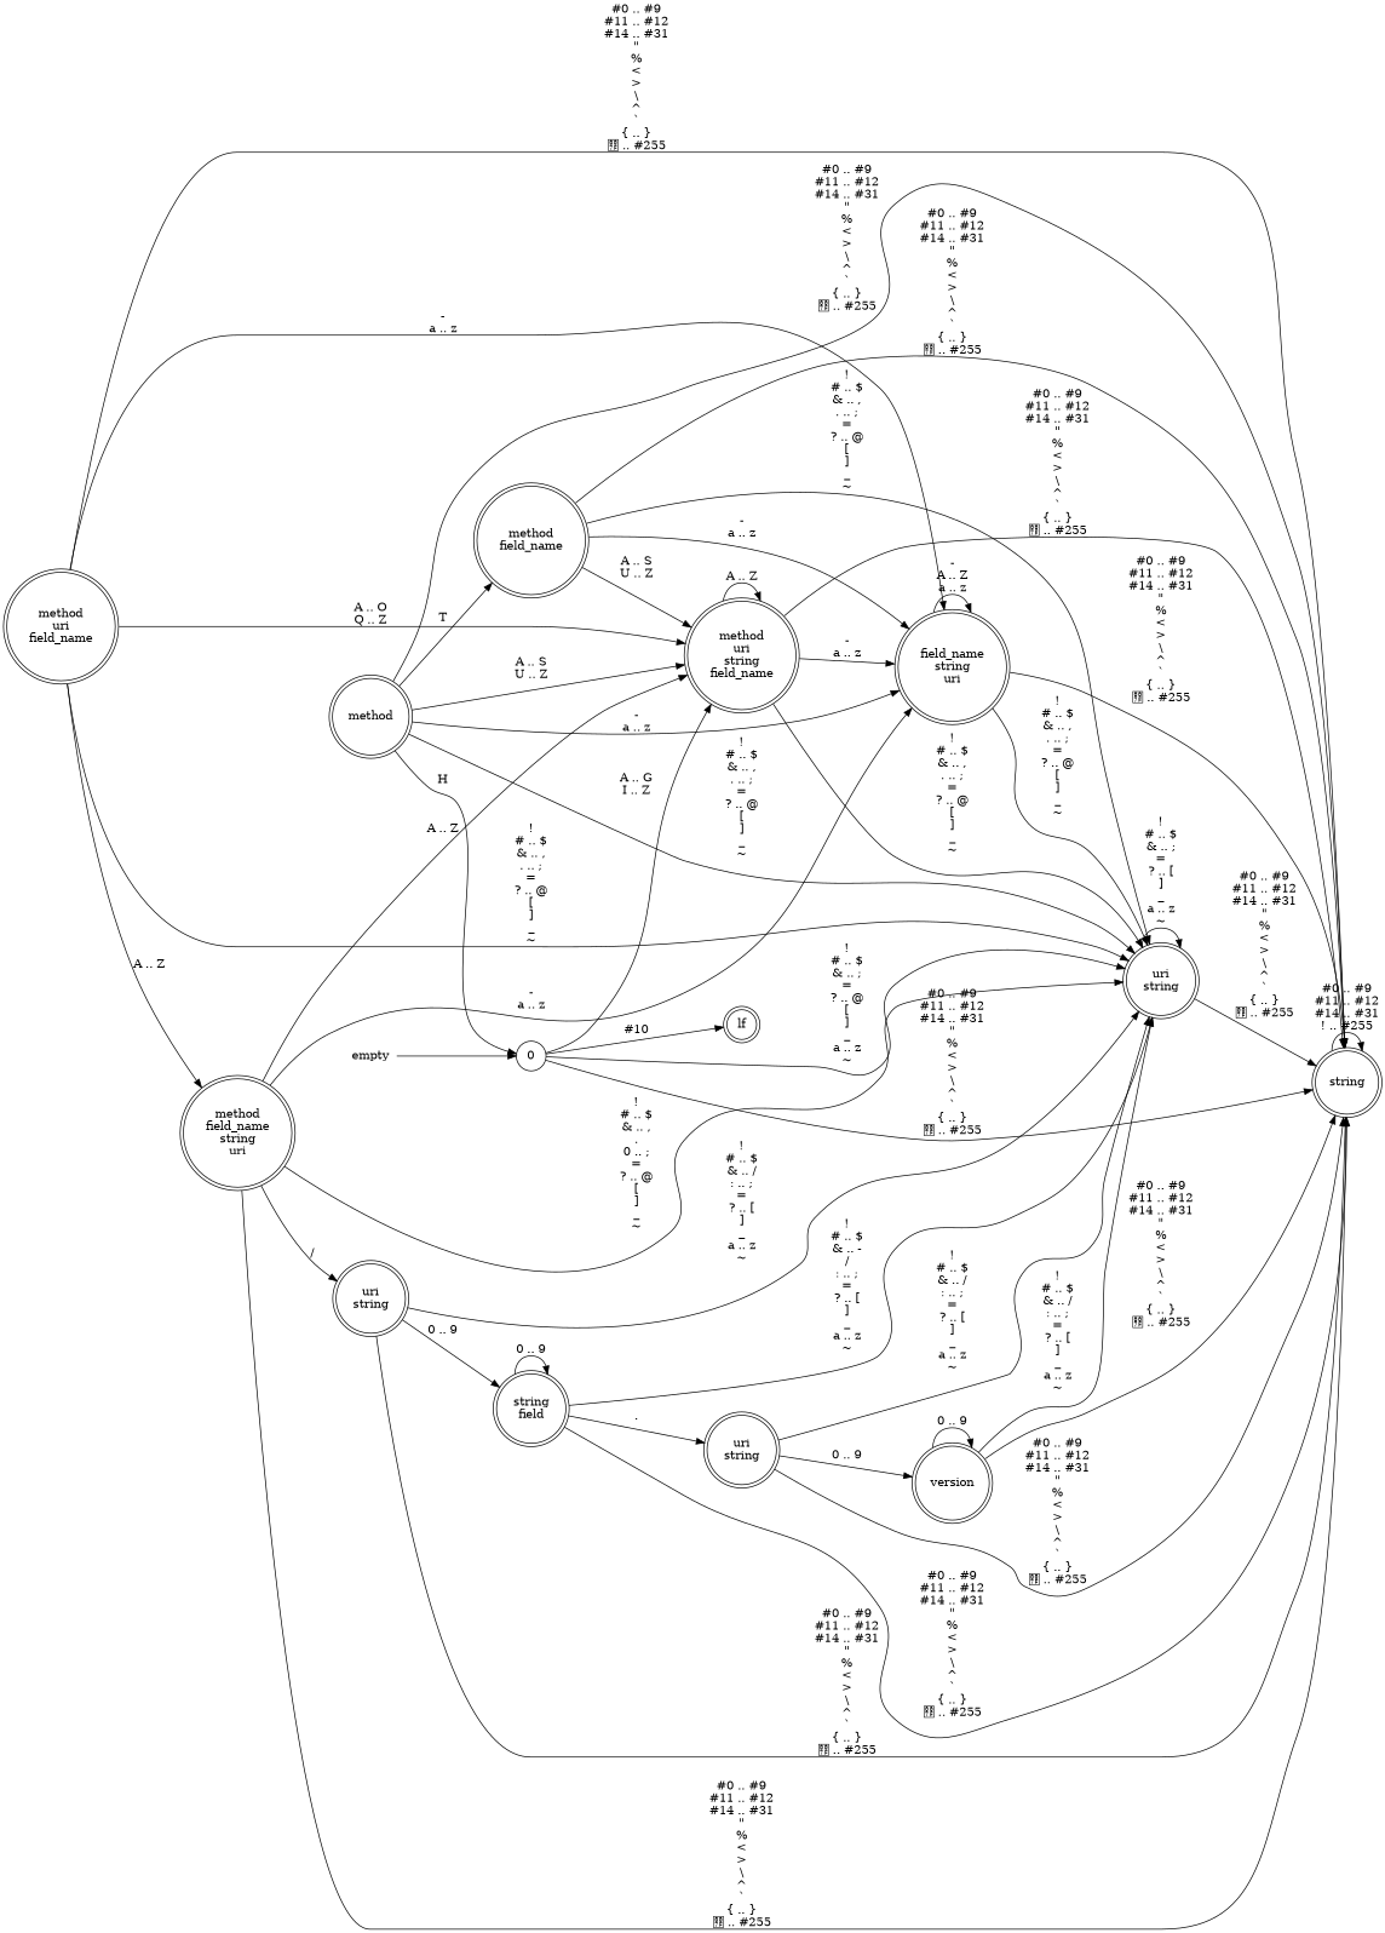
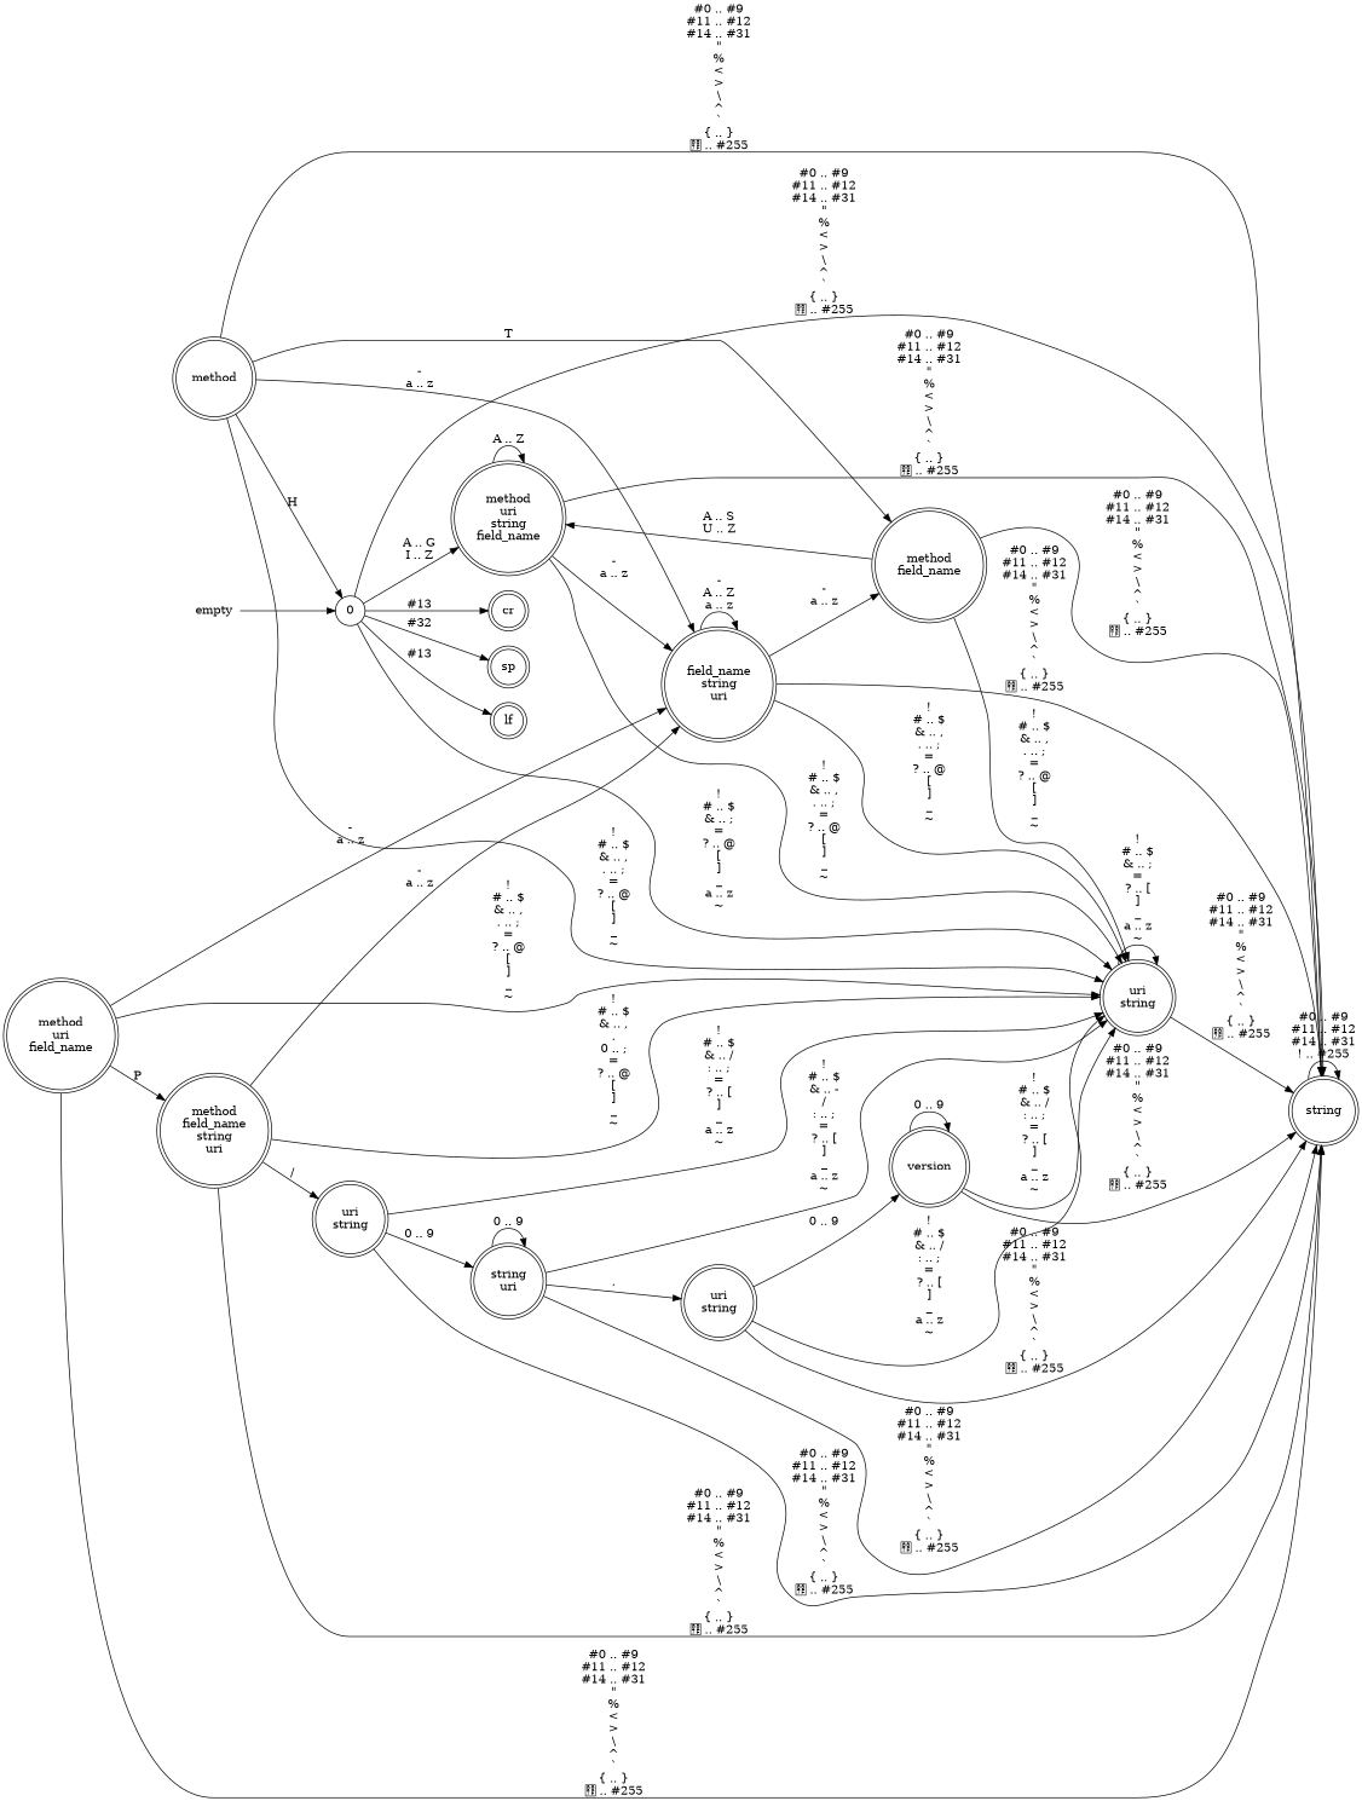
  digraph {
    rankdir=LR
    node [shape=doublecircle]
    n1 [label=0 shape=circle]
    n2 [label="string\n"]
    n3 [label="lf\n"]
+   n4 [label="cr\n"]
+   n5 [label="sp\n"]
    n6 [label="uri\nstring\n"]
    n7 [label="method\nuri\nstring\nfield_name\n"]
    n8 [label="field_name\nstring\nuri\n"]
    n9 [label="method\n"]
    n10 [label="method\nfield_name\n"]
    n11 [label="method\nuri\nfield_name\n"]
    n12 [label="method\nfield_name\nstring\nuri\n"]
    n13 [label="uri\nstring\n"]
-   n14 [label="string\nfield\n"]
+   n14 [label="string\nuri\n"]
    n15 [label="uri\nstring\n"]
    n16 [label="version\n"]
    empty [shape=none]
    n1 -> n2 [label="#0 .. #9\n#11 .. #12\n#14 .. #31\n\"\n%\n<\n>\n\\\n^\n`\n{ .. }\n .. #255"]
-   n1 -> n3 [label="#10"]
+   n1 -> n3 [label="#13"]
+   n1 -> n4 [label="#13"]
+   n1 -> n5 [label="#32"]
    n1 -> n6 [label="!\n# .. $\n& .. ;\n=\n? .. @\n[\n]\n_\na .. z\n~"]
    n1 -> n7 [label="A .. G\nI .. Z"]
    n2 -> n2 [label="#0 .. #9\n#11 .. #12\n#14 .. #31\n! .. #255"]
    n6 -> n2 [label="#0 .. #9\n#11 .. #12\n#14 .. #31\n\"\n%\n<\n>\n\\\n^\n`\n{ .. }\n .. #255"]
    n6 -> n6 [label="!\n# .. $\n& .. ;\n=\n? .. [\n]\n_\na .. z\n~"]
    n7 -> n2 [label="#0 .. #9\n#11 .. #12\n#14 .. #31\n\"\n%\n<\n>\n\\\n^\n`\n{ .. }\n .. #255"]
    n7 -> n6 [label="!\n# .. $\n& .. ,\n. .. ;\n=\n? .. @\n[\n]\n_\n~"]
    n7 -> n7 [label="A .. Z"]
    n7 -> n8 [label="-\na .. z"]
    n8 -> n2 [label="#0 .. #9\n#11 .. #12\n#14 .. #31\n\"\n%\n<\n>\n\\\n^\n`\n{ .. }\n .. #255"]
    n8 -> n6 [label="!\n# .. $\n& .. ,\n. .. ;\n=\n? .. @\n[\n]\n_\n~"]
    n8 -> n8 [label="-\nA .. Z\na .. z"]
    n9 -> n1 [label=H]
    n9 -> n2 [label="#0 .. #9\n#11 .. #12\n#14 .. #31\n\"\n%\n<\n>\n\\\n^\n`\n{ .. }\n .. #255"]
    n9 -> n6 [label="!\n# .. $\n& .. ,\n. .. ;\n=\n? .. @\n[\n]\n_\n~"]
-   n9 -> n7 [label="A .. S\nU .. Z"]
    n9 -> n8 [label="-\na .. z"]
    n9 -> n10 [label=T]
    n10 -> n2 [label="#0 .. #9\n#11 .. #12\n#14 .. #31\n\"\n%\n<\n>\n\\\n^\n`\n{ .. }\n .. #255"]
    n10 -> n6 [label="!\n# .. $\n& .. ,\n. .. ;\n=\n? .. @\n[\n]\n_\n~"]
    n10 -> n7 [label="A .. S\nU .. Z"]
-   n10 -> n8 [label="-\na .. z"]
+   n8 -> n10 [label="-\na .. z"]
    n11 -> n2 [label="#0 .. #9\n#11 .. #12\n#14 .. #31\n\"\n%\n<\n>\n\\\n^\n`\n{ .. }\n .. #255"]
    n11 -> n6 [label="!\n# .. $\n& .. ,\n. .. ;\n=\n? .. @\n[\n]\n_\n~"]
-   n11 -> n7 [label="A .. O\nQ .. Z"]
    n11 -> n8 [label="-\na .. z"]
-   n11 -> n12 [label="A .. Z"]
+   n11 -> n12 [label=P]
    n12 -> n2 [label="#0 .. #9\n#11 .. #12\n#14 .. #31\n\"\n%\n<\n>\n\\\n^\n`\n{ .. }\n .. #255"]
    n12 -> n6 [label="!\n# .. $\n& .. ,\n.\n0 .. ;\n=\n? .. @\n[\n]\n_\n~"]
-   n12 -> n7 [label="A .. Z"]
    n12 -> n8 [label="-\na .. z"]
    n12 -> n13 [label="/"]
    n13 -> n2 [label="#0 .. #9\n#11 .. #12\n#14 .. #31\n\"\n%\n<\n>\n\\\n^\n`\n{ .. }\n .. #255"]
    n13 -> n6 [label="!\n# .. $\n& .. /\n: .. ;\n=\n? .. [\n]\n_\na .. z\n~"]
    n13 -> n14 [label="0 .. 9"]
    n14 -> n2 [label="#0 .. #9\n#11 .. #12\n#14 .. #31\n\"\n%\n<\n>\n\\\n^\n`\n{ .. }\n .. #255"]
    n14 -> n6 [label="!\n# .. $\n& .. -\n/\n: .. ;\n=\n? .. [\n]\n_\na .. z\n~"]
    n14 -> n14 [label="0 .. 9"]
    n14 -> n15 [label="."]
    n15 -> n2 [label="#0 .. #9\n#11 .. #12\n#14 .. #31\n\"\n%\n<\n>\n\\\n^\n`\n{ .. }\n .. #255"]
    n15 -> n6 [label="!\n# .. $\n& .. /\n: .. ;\n=\n? .. [\n]\n_\na .. z\n~"]
    n15 -> n16 [label="0 .. 9"]
    n16 -> n2 [label="#0 .. #9\n#11 .. #12\n#14 .. #31\n\"\n%\n<\n>\n\\\n^\n`\n{ .. }\n .. #255"]
    n16 -> n6 [label="!\n# .. $\n& .. /\n: .. ;\n=\n? .. [\n]\n_\na .. z\n~"]
    n16 -> n16 [label="0 .. 9"]
    empty -> n1
  }
